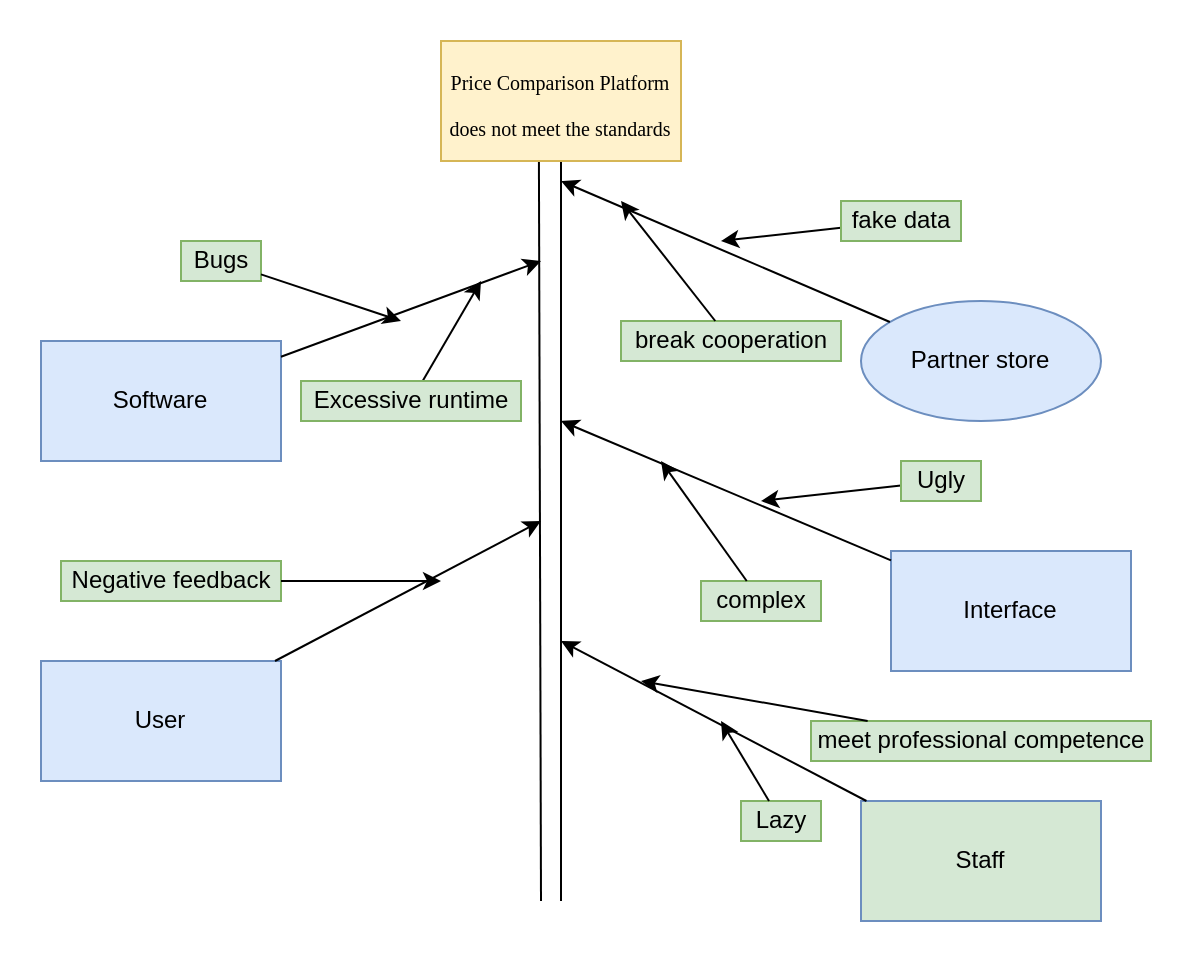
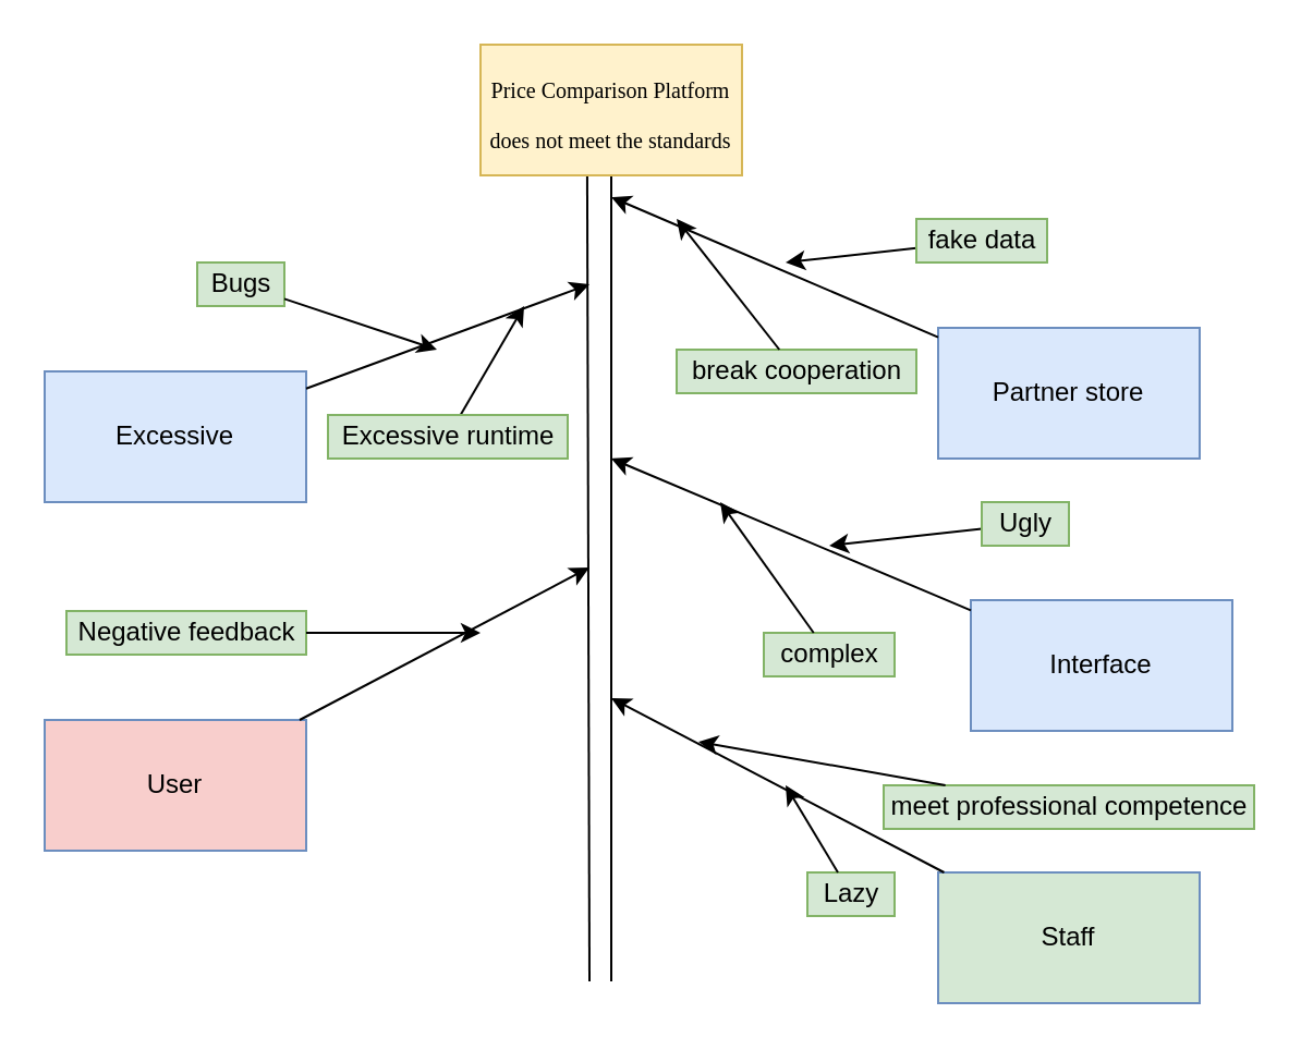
  <mxCell id="0" />
  <mxCell id="1" parent="0" />
  <mxCell id="2" value="" style="endArrow=none;html=1;entryX=0.408;entryY=1;entryDx=0;entryDy=0;entryPerimeter=0;" parent="1" edge="1" target="4"><mxGeometry width="50" height="50" relative="1" as="geometry"><mxPoint x="270" y="450" as="sourcePoint" /><mxPoint x="270" y="80" as="targetPoint" /></mxGeometry></mxCell>
  <mxCell id="3" value="" style="endArrow=none;html=1;entryX=0.5;entryY=1;entryDx=0;entryDy=0;" parent="1" edge="1" target="4"><mxGeometry width="50" height="50" relative="1" as="geometry"><mxPoint x="280" y="450" as="sourcePoint" /><mxPoint x="520" y="230" as="targetPoint" /></mxGeometry></mxCell>
  <mxCell id="4" value="&lt;span style=&quot;font-size: 14pt ; font-family: &amp;#34;times new roman&amp;#34; ; color: rgb(0 , 0 , 0) ; background-color: transparent ; font-weight: 400 ; font-style: normal ; font-variant: normal ; text-decoration: none ; vertical-align: baseline&quot; id=&quot;docs-internal-guid-bca79f95-7fff-82d4-3fcc-3744a26b37c7&quot;&gt;&lt;font style=&quot;font-size: 10px&quot;&gt;Price Comparison Platform does not meet the standards&lt;/font&gt;&lt;br&gt;&lt;/span&gt;" style="rounded=0;whiteSpace=wrap;html=1;fillColor=#fff2cc;strokeColor=#d6b656;" parent="1" vertex="1"><mxGeometry x="220" y="20" width="120" height="60" as="geometry" /></mxCell>
- <mxCell id="5" value="User" style="rounded=0;whiteSpace=wrap;html=1;fillColor=#dae8fc;strokeColor=#6c8ebf;" parent="1" vertex="1"><mxGeometry x="20" y="330" width="120" height="60" as="geometry" /></mxCell>
- <mxCell id="6" value="Software" style="rounded=0;whiteSpace=wrap;html=1;fillColor=#dae8fc;strokeColor=#6c8ebf;" parent="1" vertex="1"><mxGeometry x="20" y="170" width="120" height="60" as="geometry" /></mxCell>
- <mxCell id="7" value="&lt;span class=&quot;VIiyi&quot; lang=&quot;en&quot;&gt;&lt;span class=&quot;JLqJ4b ChMk0b&quot;&gt;&lt;span class=&quot;Q4iAWc&quot;&gt;Partner store&lt;/span&gt;&lt;/span&gt;&lt;/span&gt;" style="ellipse;whiteSpace=wrap;html=1;fillColor=#dae8fc;strokeColor=#6c8ebf;" parent="1" vertex="1"><mxGeometry x="430" y="150" width="120" height="60" as="geometry" /></mxCell>
+ <mxCell id="5" value="User" style="rounded=0;whiteSpace=wrap;html=1;fillColor=#f8cecc;strokeColor=#6c8ebf;" parent="1" vertex="1"><mxGeometry x="20" y="330" width="120" height="60" as="geometry" /></mxCell>
+ <mxCell id="6" value="Excessive" style="rounded=0;whiteSpace=wrap;html=1;fillColor=#dae8fc;strokeColor=#6c8ebf;" parent="1" vertex="1"><mxGeometry x="20" y="170" width="120" height="60" as="geometry" /></mxCell>
+ <mxCell id="7" value="&lt;span class=&quot;VIiyi&quot; lang=&quot;en&quot;&gt;&lt;span class=&quot;JLqJ4b ChMk0b&quot;&gt;&lt;span class=&quot;Q4iAWc&quot;&gt;Partner store&lt;/span&gt;&lt;/span&gt;&lt;/span&gt;" style="rounded=0;whiteSpace=wrap;html=1;fillColor=#dae8fc;strokeColor=#6c8ebf;" parent="1" vertex="1"><mxGeometry x="430" y="150" width="120" height="60" as="geometry" /></mxCell>
  <mxCell id="8" value="" style="endArrow=classic;html=1;" parent="1" source="6" edge="1"><mxGeometry width="50" height="50" relative="1" as="geometry"><mxPoint x="380" y="220" as="sourcePoint" /><mxPoint x="270" y="130" as="targetPoint" /></mxGeometry></mxCell>
  <mxCell id="9" value="" style="endArrow=classic;html=1;" parent="1" source="7" edge="1"><mxGeometry width="50" height="50" relative="1" as="geometry"><mxPoint x="380" y="220" as="sourcePoint" /><mxPoint x="280" y="90" as="targetPoint" /></mxGeometry></mxCell>
  <mxCell id="10" value="" style="endArrow=classic;html=1;" parent="1" source="5" edge="1"><mxGeometry width="50" height="50" relative="1" as="geometry"><mxPoint x="380" y="220" as="sourcePoint" /><mxPoint x="270" y="260" as="targetPoint" /></mxGeometry></mxCell>
  <mxCell id="11" value="Interface" style="rounded=0;whiteSpace=wrap;html=1;direction=west;fillColor=#dae8fc;strokeColor=#6c8ebf;" parent="1" vertex="1"><mxGeometry x="445" y="275" width="120" height="60" as="geometry" /></mxCell>
  <mxCell id="12" value="" style="endArrow=classic;html=1;" parent="1" source="11" edge="1"><mxGeometry width="50" height="50" relative="1" as="geometry"><mxPoint x="380" y="220" as="sourcePoint" /><mxPoint x="280" y="210" as="targetPoint" /></mxGeometry></mxCell>
  <mxCell id="13" value="" style="endArrow=classic;html=1;" parent="1" edge="1" source="14"><mxGeometry width="50" height="50" relative="1" as="geometry"><mxPoint x="410" y="110" as="sourcePoint" /><mxPoint x="360" y="120" as="targetPoint" /></mxGeometry></mxCell>
  <mxCell id="14" value="&lt;span class=&quot;VIiyi&quot; lang=&quot;en&quot;&gt;&lt;span class=&quot;JLqJ4b ChMk0b&quot;&gt;&lt;span class=&quot;Q4iAWc&quot;&gt;fake data&lt;/span&gt;&lt;/span&gt;&lt;/span&gt;" style="text;html=1;align=center;verticalAlign=middle;resizable=0;points=[];autosize=1;strokeColor=#82b366;fillColor=#d5e8d4;" vertex="1" parent="1"><mxGeometry x="420" y="100" width="60" height="20" as="geometry" /></mxCell>
  <mxCell id="15" value="" style="endArrow=classic;html=1;rounded=0;" edge="1" parent="1" source="16"><mxGeometry width="50" height="50" relative="1" as="geometry"><mxPoint x="180" y="200" as="sourcePoint" /><mxPoint x="240" y="140" as="targetPoint" /></mxGeometry></mxCell>
  <mxCell id="16" value="&lt;span class=&quot;VIiyi&quot; lang=&quot;en&quot;&gt;&lt;span class=&quot;JLqJ4b ChMk0b&quot;&gt;&lt;span class=&quot;Q4iAWc&quot;&gt;Excessive runtime&lt;/span&gt;&lt;/span&gt;&lt;/span&gt;" style="text;html=1;align=center;verticalAlign=middle;resizable=0;points=[];autosize=1;strokeColor=#82b366;fillColor=#d5e8d4;" vertex="1" parent="1"><mxGeometry x="150" y="190" width="110" height="20" as="geometry" /></mxCell>
  <mxCell id="17" value="Bugs" style="text;html=1;align=center;verticalAlign=middle;resizable=0;points=[];autosize=1;strokeColor=#82b366;fillColor=#d5e8d4;" vertex="1" parent="1"><mxGeometry x="90" y="120" width="40" height="20" as="geometry" /></mxCell>
  <mxCell id="18" value="" style="endArrow=classic;html=1;rounded=0;" edge="1" parent="1" source="17"><mxGeometry width="50" height="50" relative="1" as="geometry"><mxPoint x="220" y="260" as="sourcePoint" /><mxPoint x="200" y="160" as="targetPoint" /></mxGeometry></mxCell>
  <mxCell id="19" value="&lt;span class=&quot;VIiyi&quot; lang=&quot;en&quot;&gt;&lt;span class=&quot;JLqJ4b ChMk0b&quot;&gt;&lt;span class=&quot;Q4iAWc&quot;&gt;break cooperation&lt;/span&gt;&lt;/span&gt;&lt;/span&gt;" style="text;html=1;align=center;verticalAlign=middle;resizable=0;points=[];autosize=1;strokeColor=#82b366;fillColor=#d5e8d4;" vertex="1" parent="1"><mxGeometry x="310" y="160" width="110" height="20" as="geometry" /></mxCell>
  <mxCell id="20" value="" style="endArrow=classic;html=1;rounded=0;" edge="1" parent="1" source="19"><mxGeometry width="50" height="50" relative="1" as="geometry"><mxPoint x="220" y="260" as="sourcePoint" /><mxPoint x="310" y="100" as="targetPoint" /></mxGeometry></mxCell>
  <mxCell id="21" value="&lt;span class=&quot;VIiyi&quot; lang=&quot;en&quot;&gt;&lt;span class=&quot;JLqJ4b ChMk0b&quot;&gt;&lt;span class=&quot;Q4iAWc&quot;&gt;Negative feedback&lt;/span&gt;&lt;/span&gt;&lt;/span&gt;" style="text;html=1;align=center;verticalAlign=middle;resizable=0;points=[];autosize=1;strokeColor=#82b366;fillColor=#d5e8d4;" vertex="1" parent="1"><mxGeometry x="30" y="280" width="110" height="20" as="geometry" /></mxCell>
  <mxCell id="22" value="" style="endArrow=classic;html=1;rounded=0;" edge="1" parent="1" source="21"><mxGeometry width="50" height="50" relative="1" as="geometry"><mxPoint x="220" y="260" as="sourcePoint" /><mxPoint x="220" y="290" as="targetPoint" /></mxGeometry></mxCell>
  <mxCell id="23" value="" style="endArrow=classic;html=1;rounded=0;" edge="1" parent="1" source="24"><mxGeometry width="50" height="50" relative="1" as="geometry"><mxPoint x="450" y="290" as="sourcePoint" /><mxPoint x="380" y="250" as="targetPoint" /></mxGeometry></mxCell>
  <mxCell id="24" value="Ugly" style="text;html=1;align=center;verticalAlign=middle;resizable=0;points=[];autosize=1;strokeColor=#82b366;fillColor=#d5e8d4;" vertex="1" parent="1"><mxGeometry x="450" y="230" width="40" height="20" as="geometry" /></mxCell>
  <mxCell id="25" value="&lt;span class=&quot;VIiyi&quot; lang=&quot;en&quot;&gt;&lt;span class=&quot;JLqJ4b ChMk0b&quot;&gt;&lt;span class=&quot;Q4iAWc&quot;&gt;complex&lt;/span&gt;&lt;/span&gt;&lt;/span&gt;" style="text;html=1;align=center;verticalAlign=middle;resizable=0;points=[];autosize=1;strokeColor=#82b366;fillColor=#d5e8d4;" vertex="1" parent="1"><mxGeometry x="350" y="290" width="60" height="20" as="geometry" /></mxCell>
  <mxCell id="26" value="" style="endArrow=classic;html=1;rounded=0;" edge="1" parent="1" source="25"><mxGeometry width="50" height="50" relative="1" as="geometry"><mxPoint x="220" y="260" as="sourcePoint" /><mxPoint x="330" y="230" as="targetPoint" /></mxGeometry></mxCell>
  <mxCell id="27" value="Staff" style="rounded=0;whiteSpace=wrap;html=1;fillColor=#d5e8d4;strokeColor=#6c8ebf;" vertex="1" parent="1"><mxGeometry x="430" y="400" width="120" height="60" as="geometry" /></mxCell>
  <mxCell id="28" value="" style="endArrow=classic;html=1;rounded=0;" edge="1" parent="1" source="27"><mxGeometry width="50" height="50" relative="1" as="geometry"><mxPoint x="220" y="350" as="sourcePoint" /><mxPoint x="280" y="320" as="targetPoint" /></mxGeometry></mxCell>
  <mxCell id="29" value="&lt;span class=&quot;VIiyi&quot; lang=&quot;en&quot;&gt;&lt;span class=&quot;JLqJ4b ChMk0b&quot;&gt;&lt;span class=&quot;Q4iAWc&quot;&gt;meet professional competence&lt;/span&gt;&lt;/span&gt;&lt;/span&gt;" style="text;html=1;align=center;verticalAlign=middle;resizable=0;points=[];autosize=1;strokeColor=#82b366;fillColor=#d5e8d4;" vertex="1" parent="1"><mxGeometry x="405" y="360" width="170" height="20" as="geometry" /></mxCell>
  <mxCell id="30" value="" style="endArrow=classic;html=1;rounded=0;" edge="1" parent="1" source="29"><mxGeometry width="50" height="50" relative="1" as="geometry"><mxPoint x="220" y="280" as="sourcePoint" /><mxPoint x="320" y="340" as="targetPoint" /></mxGeometry></mxCell>
  <mxCell id="31" value="Lazy" style="text;html=1;align=center;verticalAlign=middle;resizable=0;points=[];autosize=1;strokeColor=#82b366;fillColor=#d5e8d4;" vertex="1" parent="1"><mxGeometry x="370" y="400" width="40" height="20" as="geometry" /></mxCell>
  <mxCell id="32" value="" style="endArrow=classic;html=1;rounded=0;" edge="1" parent="1" source="31"><mxGeometry width="50" height="50" relative="1" as="geometry"><mxPoint x="220" y="280" as="sourcePoint" /><mxPoint x="360" y="360" as="targetPoint" /></mxGeometry></mxCell>
